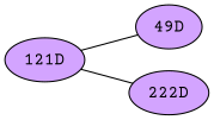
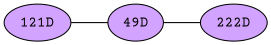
  graph {
    fontname="Courier Prime"
    rankdir=LR
    node [fillcolor="#D3A4FF" fontname="Courier Prime" style=radial]
    edge [fontname="Courier Prime" penwidth=1]
    "121D"
    "49D"
    n3 [label="222D"]
    "121D" -- "49D" [style=solid]
-   "121D" -- n3 [style=bold]
+   "49D" -- n3 [style=bold]
  }
